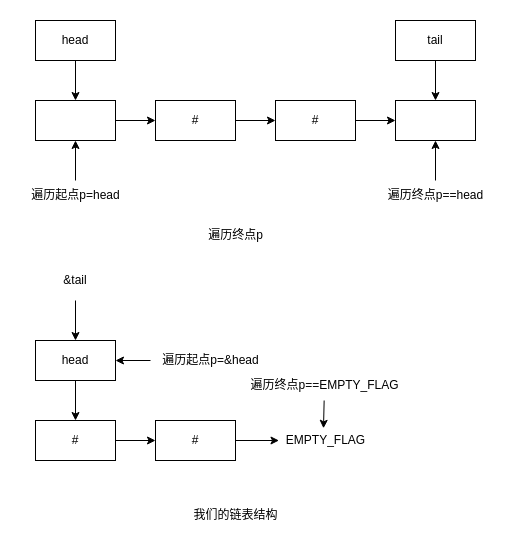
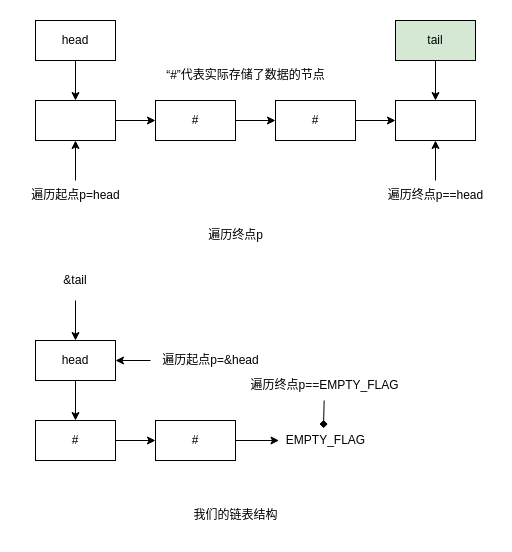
  <mxCell id="0" />
  <mxCell id="1" parent="0" />
  <mxCell id="2" style="edgeStyle=none;html=1;exitX=0.5;exitY=1;exitDx=0;exitDy=0;entryX=0.5;entryY=0;entryDx=0;entryDy=0;" edge="1" parent="1" source="3" target="5"><mxGeometry relative="1" as="geometry" /></mxCell>
  <mxCell id="3" value="head" style="rounded=0;whiteSpace=wrap;html=1;" vertex="1" parent="1"><mxGeometry x="35" y="20" width="80" height="40" as="geometry" /></mxCell>
  <mxCell id="4" style="edgeStyle=none;html=1;exitX=1;exitY=0.5;exitDx=0;exitDy=0;entryX=0;entryY=0.5;entryDx=0;entryDy=0;" edge="1" parent="1" source="5" target="7"><mxGeometry relative="1" as="geometry" /></mxCell>
  <mxCell id="5" value="" style="rounded=0;whiteSpace=wrap;html=1;" vertex="1" parent="1"><mxGeometry x="35" y="100" width="80" height="40" as="geometry" /></mxCell>
  <mxCell id="6" style="edgeStyle=none;html=1;exitX=1;exitY=0.5;exitDx=0;exitDy=0;entryX=0;entryY=0.5;entryDx=0;entryDy=0;" edge="1" parent="1" source="7" target="9"><mxGeometry relative="1" as="geometry" /></mxCell>
  <mxCell id="7" value="#" style="rounded=0;whiteSpace=wrap;html=1;" vertex="1" parent="1"><mxGeometry x="155" y="100" width="80" height="40" as="geometry" /></mxCell>
  <mxCell id="8" style="edgeStyle=none;html=1;exitX=1;exitY=0.5;exitDx=0;exitDy=0;entryX=0;entryY=0.5;entryDx=0;entryDy=0;" edge="1" parent="1" source="9" target="10"><mxGeometry relative="1" as="geometry" /></mxCell>
  <mxCell id="9" value="#" style="rounded=0;whiteSpace=wrap;html=1;" vertex="1" parent="1"><mxGeometry x="275" y="100" width="80" height="40" as="geometry" /></mxCell>
  <mxCell id="10" value="" style="rounded=0;whiteSpace=wrap;html=1;" vertex="1" parent="1"><mxGeometry x="395" y="100" width="80" height="40" as="geometry" /></mxCell>
  <mxCell id="11" style="edgeStyle=none;html=1;exitX=0.5;exitY=1;exitDx=0;exitDy=0;entryX=0.5;entryY=0;entryDx=0;entryDy=0;" edge="1" parent="1" source="12" target="10"><mxGeometry relative="1" as="geometry" /></mxCell>
- <mxCell id="12" value="tail" style="rounded=0;whiteSpace=wrap;html=1;" vertex="1" parent="1"><mxGeometry x="395" y="20" width="80" height="40" as="geometry" /></mxCell>
+ <mxCell id="12" value="tail" style="rounded=0;whiteSpace=wrap;html=1;fillColor=#d5e8d4;" vertex="1" parent="1"><mxGeometry x="395" y="20" width="80" height="40" as="geometry" /></mxCell>
  <mxCell id="13" value="遍历终点p" style="text;html=1;align=center;verticalAlign=middle;resizable=0;points=[];autosize=1;strokeColor=none;fillColor=none;" vertex="1" parent="1"><mxGeometry x="175" y="220" width="120" height="30" as="geometry" /></mxCell>
  <mxCell id="14" style="edgeStyle=none;html=1;exitX=0.5;exitY=1;exitDx=0;exitDy=0;entryX=0.5;entryY=0;entryDx=0;entryDy=0;" edge="1" parent="1" source="15" target="17"><mxGeometry relative="1" as="geometry" /></mxCell>
  <mxCell id="15" value="head" style="rounded=0;whiteSpace=wrap;html=1;" vertex="1" parent="1"><mxGeometry x="35" y="340" width="80" height="40" as="geometry" /></mxCell>
  <mxCell id="16" style="edgeStyle=none;html=1;exitX=1;exitY=0.5;exitDx=0;exitDy=0;entryX=0;entryY=0.5;entryDx=0;entryDy=0;" edge="1" parent="1" source="17" target="18"><mxGeometry relative="1" as="geometry" /></mxCell>
  <mxCell id="17" value="#" style="rounded=0;whiteSpace=wrap;html=1;" vertex="1" parent="1"><mxGeometry x="35" y="420" width="80" height="40" as="geometry" /></mxCell>
  <mxCell id="18" value="#" style="rounded=0;whiteSpace=wrap;html=1;" vertex="1" parent="1"><mxGeometry x="155" y="420" width="80" height="40" as="geometry" /></mxCell>
  <mxCell id="19" value="EMPTY_FLAG" style="text;html=1;align=center;verticalAlign=middle;resizable=0;points=[];autosize=1;strokeColor=none;fillColor=none;" vertex="1" parent="1"><mxGeometry x="275" y="425" width="100" height="30" as="geometry" /></mxCell>
  <mxCell id="20" style="edgeStyle=none;html=1;exitX=1;exitY=0.5;exitDx=0;exitDy=0;entryX=0.035;entryY=0.5;entryDx=0;entryDy=0;entryPerimeter=0;" edge="1" parent="1" source="18" target="19"><mxGeometry relative="1" as="geometry" /></mxCell>
  <mxCell id="21" style="edgeStyle=none;html=1;entryX=0.5;entryY=0;entryDx=0;entryDy=0;" edge="1" parent="1" source="22" target="15"><mxGeometry relative="1" as="geometry" /></mxCell>
  <mxCell id="22" value="&amp;amp;tail" style="text;html=1;align=center;verticalAlign=middle;whiteSpace=wrap;rounded=0;" vertex="1" parent="1"><mxGeometry x="45" y="260" width="60" height="40" as="geometry" /></mxCell>
  <mxCell id="23" style="edgeStyle=none;html=1;entryX=0.5;entryY=1;entryDx=0;entryDy=0;" edge="1" parent="1" source="24" target="5"><mxGeometry relative="1" as="geometry" /></mxCell>
  <mxCell id="24" value="遍历起点p=head" style="text;html=1;align=center;verticalAlign=middle;resizable=0;points=[];autosize=1;strokeColor=none;fillColor=none;" vertex="1" parent="1"><mxGeometry x="20" y="180" width="110" height="30" as="geometry" /></mxCell>
  <mxCell id="25" style="edgeStyle=none;html=1;entryX=0.5;entryY=1;entryDx=0;entryDy=0;" edge="1" parent="1" source="26" target="10"><mxGeometry relative="1" as="geometry" /></mxCell>
  <mxCell id="26" value="遍历终点p==head" style="text;html=1;align=center;verticalAlign=middle;resizable=0;points=[];autosize=1;strokeColor=none;fillColor=none;" vertex="1" parent="1"><mxGeometry x="380" y="180" width="110" height="30" as="geometry" /></mxCell>
  <mxCell id="27" style="edgeStyle=none;html=1;entryX=1;entryY=0.5;entryDx=0;entryDy=0;" edge="1" parent="1" source="28" target="15"><mxGeometry relative="1" as="geometry" /></mxCell>
  <mxCell id="28" value="遍历起点p=&amp;amp;head" style="text;html=1;align=center;verticalAlign=middle;resizable=0;points=[];autosize=1;strokeColor=none;fillColor=none;" vertex="1" parent="1"><mxGeometry x="150" y="345" width="120" height="30" as="geometry" /></mxCell>
  <mxCell id="29" value="遍历终点p==EMPTY_FLAG" style="text;html=1;align=center;verticalAlign=middle;resizable=0;points=[];autosize=1;strokeColor=none;fillColor=none;" vertex="1" parent="1"><mxGeometry x="239" y="370" width="170" height="30" as="geometry" /></mxCell>
- <mxCell id="30" style="edgeStyle=none;html=1;entryX=0.48;entryY=0.093;entryDx=0;entryDy=0;entryPerimeter=0;" edge="1" parent="1" source="29" target="19"><mxGeometry relative="1" as="geometry" /></mxCell>
+ <mxCell id="30" style="edgeStyle=none;html=1;entryX=0.48;entryY=0.093;entryDx=0;entryDy=0;entryPerimeter=0;endArrow=diamond;" edge="1" parent="1" source="29" target="19"><mxGeometry relative="1" as="geometry" /></mxCell>
  <mxCell id="31" value="我们的链表结构" style="text;html=1;align=center;verticalAlign=middle;resizable=0;points=[];autosize=1;strokeColor=none;fillColor=none;" vertex="1" parent="1"><mxGeometry x="180" y="500" width="110" height="30" as="geometry" /></mxCell>
+ <mxCell id="32" value="“#”代表实际存储了数据的节点" style="text;html=1;align=center;verticalAlign=middle;resizable=0;points=[];autosize=1;strokeColor=none;fillColor=none;" vertex="1" parent="1"><mxGeometry x="155" y="60" width="180" height="30" as="geometry" /></mxCell>
